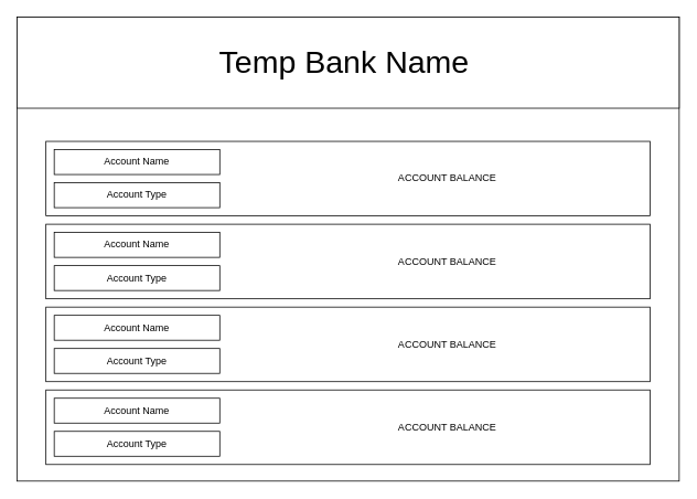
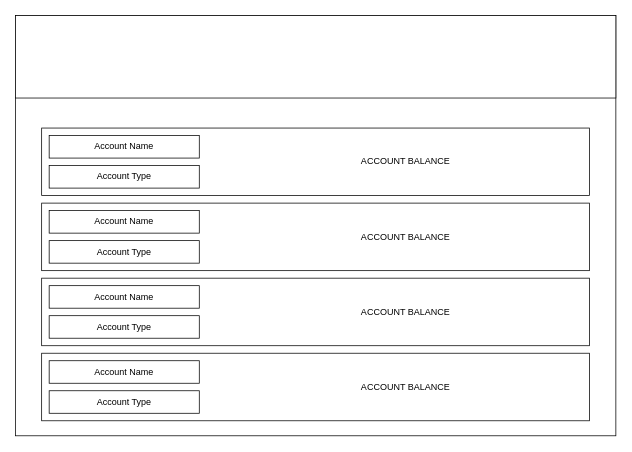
  <mxCell id="0" />
  <mxCell id="1" parent="0" />
  <mxCell id="2" value="" style="rounded=0;whiteSpace=wrap;html=1;" vertex="1" parent="1"><mxGeometry x="20" y="20" width="800" height="560" as="geometry" /></mxCell>
  <mxCell id="3" value="" style="rounded=0;whiteSpace=wrap;html=1;" vertex="1" parent="1"><mxGeometry x="20" y="20" width="800" height="110" as="geometry" /></mxCell>
- <mxCell id="4" value="&lt;font style=&quot;font-size: 38px;&quot;&gt;Temp Bank Name&lt;/font&gt;&lt;span style=&quot;&quot;&gt;&lt;/span&gt;" style="text;html=1;strokeColor=none;fillColor=none;align=center;verticalAlign=middle;whiteSpace=wrap;rounded=0;" vertex="1" parent="1"><mxGeometry x="208" y="60" width="415" height="30" as="geometry" /></mxCell>
  <mxCell id="5" value="&amp;nbsp; &amp;nbsp; &amp;nbsp; &amp;nbsp; &amp;nbsp; &amp;nbsp; &amp;nbsp; &amp;nbsp; &amp;nbsp;&lt;span style=&quot;white-space: pre;&quot;&gt;&#09;&lt;/span&gt;&lt;span style=&quot;white-space: pre;&quot;&gt;&#09;&lt;/span&gt;&lt;span style=&quot;white-space: pre;&quot;&gt;&#09;&lt;/span&gt;&lt;span style=&quot;white-space: pre;&quot;&gt;&#09;&lt;/span&gt;&lt;span style=&quot;white-space: pre;&quot;&gt;&#09;&lt;/span&gt;&lt;span style=&quot;white-space: pre;&quot;&gt;&#09;&lt;/span&gt;&lt;span style=&quot;white-space: pre;&quot;&gt;&#09;&lt;/span&gt;ACCOUNT BALANCE" style="rounded=0;whiteSpace=wrap;html=1;" vertex="1" parent="1"><mxGeometry x="55" y="170" width="730" height="90" as="geometry" /></mxCell>
  <mxCell id="6" value="Account Name" style="rounded=0;whiteSpace=wrap;html=1;" vertex="1" parent="1"><mxGeometry x="65" y="180" width="200" height="30" as="geometry" /></mxCell>
  <mxCell id="7" value="Account Type" style="rounded=0;whiteSpace=wrap;html=1;" vertex="1" parent="1"><mxGeometry x="65" y="220" width="200" height="30" as="geometry" /></mxCell>
  <mxCell id="8" value="&amp;nbsp; &amp;nbsp; &amp;nbsp; &amp;nbsp; &amp;nbsp; &amp;nbsp; &amp;nbsp; &amp;nbsp; &amp;nbsp;&lt;span style=&quot;white-space: pre;&quot;&gt;&#09;&lt;/span&gt;&lt;span style=&quot;white-space: pre;&quot;&gt;&#09;&lt;/span&gt;&lt;span style=&quot;white-space: pre;&quot;&gt;&#09;&lt;/span&gt;&lt;span style=&quot;white-space: pre;&quot;&gt;&#09;&lt;/span&gt;&lt;span style=&quot;white-space: pre;&quot;&gt;&#09;&lt;/span&gt;&lt;span style=&quot;white-space: pre;&quot;&gt;&#09;&lt;/span&gt;&lt;span style=&quot;white-space: pre;&quot;&gt;&#09;&lt;/span&gt;ACCOUNT BALANCE" style="rounded=0;whiteSpace=wrap;html=1;" vertex="1" parent="1"><mxGeometry x="55" y="270" width="730" height="90" as="geometry" /></mxCell>
  <mxCell id="9" value="Account Name" style="rounded=0;whiteSpace=wrap;html=1;" vertex="1" parent="1"><mxGeometry x="65" y="280" width="200" height="30" as="geometry" /></mxCell>
  <mxCell id="10" value="Account Type" style="rounded=0;whiteSpace=wrap;html=1;" vertex="1" parent="1"><mxGeometry x="65" y="320" width="200" height="30" as="geometry" /></mxCell>
  <mxCell id="11" value="&amp;nbsp; &amp;nbsp; &amp;nbsp; &amp;nbsp; &amp;nbsp; &amp;nbsp; &amp;nbsp; &amp;nbsp; &amp;nbsp;&lt;span style=&quot;white-space: pre;&quot;&gt;&#09;&lt;/span&gt;&lt;span style=&quot;white-space: pre;&quot;&gt;&#09;&lt;/span&gt;&lt;span style=&quot;white-space: pre;&quot;&gt;&#09;&lt;/span&gt;&lt;span style=&quot;white-space: pre;&quot;&gt;&#09;&lt;/span&gt;&lt;span style=&quot;white-space: pre;&quot;&gt;&#09;&lt;/span&gt;&lt;span style=&quot;white-space: pre;&quot;&gt;&#09;&lt;/span&gt;&lt;span style=&quot;white-space: pre;&quot;&gt;&#09;&lt;/span&gt;ACCOUNT BALANCE" style="rounded=0;whiteSpace=wrap;html=1;" vertex="1" parent="1"><mxGeometry x="55" y="370" width="730" height="90" as="geometry" /></mxCell>
  <mxCell id="12" value="Account Name" style="rounded=0;whiteSpace=wrap;html=1;" vertex="1" parent="1"><mxGeometry x="65" y="380" width="200" height="30" as="geometry" /></mxCell>
  <mxCell id="13" value="Account Type" style="rounded=0;whiteSpace=wrap;html=1;" vertex="1" parent="1"><mxGeometry x="65" y="420" width="200" height="30" as="geometry" /></mxCell>
  <mxCell id="14" value="&amp;nbsp; &amp;nbsp; &amp;nbsp; &amp;nbsp; &amp;nbsp; &amp;nbsp; &amp;nbsp; &amp;nbsp; &amp;nbsp;&lt;span style=&quot;white-space: pre;&quot;&gt;&#09;&lt;/span&gt;&lt;span style=&quot;white-space: pre;&quot;&gt;&#09;&lt;/span&gt;&lt;span style=&quot;white-space: pre;&quot;&gt;&#09;&lt;/span&gt;&lt;span style=&quot;white-space: pre;&quot;&gt;&#09;&lt;/span&gt;&lt;span style=&quot;white-space: pre;&quot;&gt;&#09;&lt;/span&gt;&lt;span style=&quot;white-space: pre;&quot;&gt;&#09;&lt;/span&gt;&lt;span style=&quot;white-space: pre;&quot;&gt;&#09;&lt;/span&gt;ACCOUNT BALANCE" style="rounded=0;whiteSpace=wrap;html=1;" vertex="1" parent="1"><mxGeometry x="55" y="470" width="730" height="90" as="geometry" /></mxCell>
  <mxCell id="15" value="Account Name" style="rounded=0;whiteSpace=wrap;html=1;" vertex="1" parent="1"><mxGeometry x="65" y="480" width="200" height="30" as="geometry" /></mxCell>
  <mxCell id="16" value="Account Type" style="rounded=0;whiteSpace=wrap;html=1;" vertex="1" parent="1"><mxGeometry x="65" y="520" width="200" height="30" as="geometry" /></mxCell>
